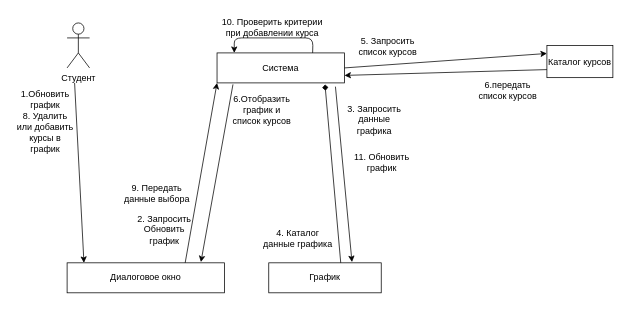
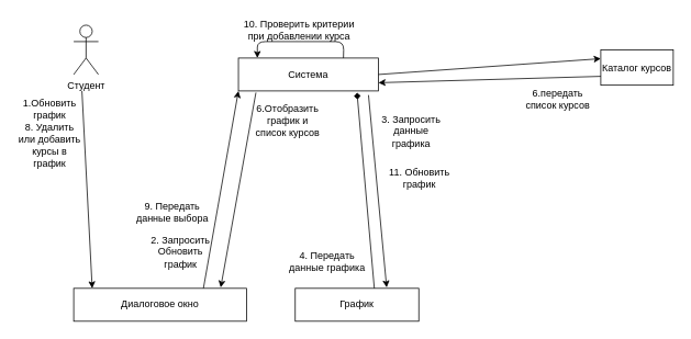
  <mxCell id="0" />
  <mxCell id="1" parent="0" />
  <mxCell id="2" value="Студент" style="shape=umlActor;verticalLabelPosition=bottom;labelBackgroundColor=#ffffff;verticalAlign=top;html=1;outlineConnect=0;" vertex="1" parent="1"><mxGeometry x="89" y="30" width="30" height="60" as="geometry" /></mxCell>
  <mxCell id="3" value="" style="endArrow=classic;html=1;entryX=0.107;entryY=0;entryDx=0;entryDy=0;entryPerimeter=0;" edge="1" parent="1" target="4"><mxGeometry width="50" height="50" relative="1" as="geometry"><mxPoint x="99" y="110" as="sourcePoint" /><mxPoint x="119" y="200" as="targetPoint" /></mxGeometry></mxCell>
  <mxCell id="4" value="Диалоговое окно" style="rounded=0;whiteSpace=wrap;html=1;" vertex="1" parent="1"><mxGeometry x="89" y="350" width="210" height="40" as="geometry" /></mxCell>
  <mxCell id="5" value="1.Обновить график" style="text;html=1;strokeColor=none;fillColor=none;align=center;verticalAlign=middle;whiteSpace=wrap;rounded=0;" vertex="1" parent="1"><mxGeometry x="31" y="119" width="58" height="26" as="geometry" /></mxCell>
  <mxCell id="6" value="&amp;nbsp;" style="text;html=1;align=center;verticalAlign=middle;resizable=0;points=[];autosize=1;" vertex="1" parent="5"><mxGeometry x="28" y="6" width="20" height="20" as="geometry" /></mxCell>
  <mxCell id="7" value="" style="endArrow=classic;html=1;exitX=0.75;exitY=0;exitDx=0;exitDy=0;entryX=0;entryY=1;entryDx=0;entryDy=0;" edge="1" parent="1" source="4" target="8"><mxGeometry width="50" height="50" relative="1" as="geometry"><mxPoint x="129" y="130" as="sourcePoint" /><mxPoint x="209" y="160" as="targetPoint" /></mxGeometry></mxCell>
  <mxCell id="8" value="Система" style="rounded=0;whiteSpace=wrap;html=1;" vertex="1" parent="1"><mxGeometry x="289" y="70" width="170" height="40" as="geometry" /></mxCell>
  <mxCell id="9" value="2. Запросить Обновить график" style="text;html=1;strokeColor=none;fillColor=none;align=center;verticalAlign=middle;whiteSpace=wrap;rounded=0;" vertex="1" parent="1"><mxGeometry x="179" y="290" width="80" height="31" as="geometry" /></mxCell>
  <mxCell id="10" value="&amp;nbsp;" style="text;html=1;align=center;verticalAlign=middle;resizable=0;points=[];autosize=1;" vertex="1" parent="9"><mxGeometry x="46" y="11" width="20" height="20" as="geometry" /></mxCell>
  <mxCell id="11" value="График" style="rounded=0;whiteSpace=wrap;html=1;" vertex="1" parent="1"><mxGeometry x="358" y="350" width="150" height="40" as="geometry" /></mxCell>
  <mxCell id="12" value="Каталог курсов" style="rounded=0;whiteSpace=wrap;html=1;" vertex="1" parent="1"><mxGeometry x="729" y="60" width="88" height="43" as="geometry" /></mxCell>
  <mxCell id="13" value="&amp;nbsp;" style="text;html=1;align=center;verticalAlign=middle;resizable=0;points=[];autosize=1;" vertex="1" parent="12"><mxGeometry x="58" y="20" width="20" height="20" as="geometry" /></mxCell>
  <mxCell id="14" value="&amp;nbsp;" style="text;html=1;align=center;verticalAlign=middle;resizable=0;points=[];autosize=1;" vertex="1" parent="12"><mxGeometry x="53" y="23" width="20" height="20" as="geometry" /></mxCell>
  <mxCell id="15" value="" style="endArrow=classic;html=1;exitX=1;exitY=0.5;exitDx=0;exitDy=0;entryX=0;entryY=0.25;entryDx=0;entryDy=0;" edge="1" parent="1" source="8" target="12"><mxGeometry width="50" height="50" relative="1" as="geometry"><mxPoint x="179" y="200" as="sourcePoint" /><mxPoint x="237" y="100.68" as="targetPoint" /></mxGeometry></mxCell>
  <mxCell id="16" value="" style="endArrow=classic;html=1;exitX=0;exitY=0.75;exitDx=0;exitDy=0;entryX=1;entryY=0.75;entryDx=0;entryDy=0;" edge="1" parent="1" source="12" target="8"><mxGeometry width="50" height="50" relative="1" as="geometry"><mxPoint x="179" y="200" as="sourcePoint" /><mxPoint x="237" y="100.68" as="targetPoint" /></mxGeometry></mxCell>
- <mxCell id="17" value="4. Каталог&lt;br&gt;данные графика" style="text;html=1;strokeColor=none;fillColor=none;align=center;verticalAlign=middle;whiteSpace=wrap;rounded=0;" vertex="1" parent="1"><mxGeometry x="349" y="300" width="96" height="35" as="geometry" /></mxCell>
+ <mxCell id="17" value="4. Передать&lt;br&gt;данные графика" style="text;html=1;strokeColor=none;fillColor=none;align=center;verticalAlign=middle;whiteSpace=wrap;rounded=0;" vertex="1" parent="1"><mxGeometry x="349" y="300" width="96" height="35" as="geometry" /></mxCell>
  <mxCell id="18" value="&amp;nbsp;" style="text;html=1;align=center;verticalAlign=middle;resizable=0;points=[];autosize=1;" vertex="1" parent="17"><mxGeometry x="58" y="15" width="20" height="20" as="geometry" /></mxCell>
- <mxCell id="19" value="5. Запросить&lt;br&gt;список курсов" style="text;html=1;strokeColor=none;fillColor=none;align=center;verticalAlign=middle;whiteSpace=wrap;rounded=0;" vertex="1" parent="1"><mxGeometry x="469" y="51" width="96" height="20" as="geometry" /></mxCell>
  <mxCell id="20" value="" style="endArrow=classic;html=1;exitX=0.125;exitY=1.05;exitDx=0;exitDy=0;exitPerimeter=0;entryX=0.85;entryY=-0.025;entryDx=0;entryDy=0;entryPerimeter=0;" edge="1" parent="1" source="8" target="4"><mxGeometry width="50" height="50" relative="1" as="geometry"><mxPoint x="204" y="280" as="sourcePoint" /><mxPoint x="259" y="280" as="targetPoint" /></mxGeometry></mxCell>
  <mxCell id="21" value="8. Удалить или добавить курсы в график" style="text;html=1;strokeColor=none;fillColor=none;align=center;verticalAlign=middle;whiteSpace=wrap;rounded=0;" vertex="1" parent="1"><mxGeometry x="20" y="160" width="80" height="31" as="geometry" /></mxCell>
  <mxCell id="22" value="&amp;nbsp;" style="text;html=1;align=center;verticalAlign=middle;resizable=0;points=[];autosize=1;" vertex="1" parent="21"><mxGeometry x="46" y="11" width="20" height="20" as="geometry" /></mxCell>
  <mxCell id="23" value="6.Отобразить&lt;br&gt;график и список курсов" style="text;html=1;strokeColor=none;fillColor=none;align=center;verticalAlign=middle;whiteSpace=wrap;rounded=0;" vertex="1" parent="1"><mxGeometry x="309" y="130" width="80" height="31" as="geometry" /></mxCell>
  <mxCell id="24" value="&amp;nbsp;" style="text;html=1;align=center;verticalAlign=middle;resizable=0;points=[];autosize=1;" vertex="1" parent="23"><mxGeometry x="46" y="11" width="20" height="20" as="geometry" /></mxCell>
  <mxCell id="25" value="" style="endArrow=classic;html=1;exitX=0.929;exitY=1.125;exitDx=0;exitDy=0;exitPerimeter=0;" edge="1" parent="1" source="8"><mxGeometry width="50" height="50" relative="1" as="geometry"><mxPoint x="320.25" y="122" as="sourcePoint" /><mxPoint x="469" y="349" as="targetPoint" /></mxGeometry></mxCell>
  <mxCell id="26" value="" style="endArrow=classic;html=1;exitX=0.75;exitY=0;exitDx=0;exitDy=0;entryX=0.135;entryY=0;entryDx=0;entryDy=0;entryPerimeter=0;" edge="1" parent="1" source="8" target="8"><mxGeometry width="50" height="50" relative="1" as="geometry"><mxPoint x="421.06" y="119" as="sourcePoint" /><mxPoint x="289" y="30" as="targetPoint" /><Array as="points"><mxPoint x="417" y="50" /><mxPoint x="312" y="50" /></Array></mxGeometry></mxCell>
  <mxCell id="27" value="10. Проверить критерии при добавлении курса" style="text;html=1;strokeColor=none;fillColor=none;align=center;verticalAlign=middle;whiteSpace=wrap;rounded=0;" vertex="1" parent="1"><mxGeometry x="293" y="20" width="140" height="31" as="geometry" /></mxCell>
  <mxCell id="28" value="&amp;nbsp;" style="text;html=1;align=center;verticalAlign=middle;resizable=0;points=[];autosize=1;" vertex="1" parent="27"><mxGeometry x="80.5" y="11" width="20" height="20" as="geometry" /></mxCell>
  <mxCell id="29" value="&amp;nbsp;" style="text;html=1;align=center;verticalAlign=middle;resizable=0;points=[];autosize=1;" vertex="1" parent="27"><mxGeometry x="-36.167" y="11" width="20" height="20" as="geometry" /></mxCell>
  <mxCell id="30" value="3. Запросить данные графика" style="text;html=1;strokeColor=none;fillColor=none;align=center;verticalAlign=middle;whiteSpace=wrap;rounded=0;" vertex="1" parent="1"><mxGeometry x="459" y="143" width="80" height="31" as="geometry" /></mxCell>
  <mxCell id="31" value="&amp;nbsp;" style="text;html=1;align=center;verticalAlign=middle;resizable=0;points=[];autosize=1;" vertex="1" parent="30"><mxGeometry x="46" y="11" width="20" height="20" as="geometry" /></mxCell>
  <mxCell id="32" value="" style="endArrow=diamond;html=1;exitX=0.64;exitY=0;exitDx=0;exitDy=0;exitPerimeter=0;entryX=0.847;entryY=1.05;entryDx=0;entryDy=0;entryPerimeter=0;" edge="1" parent="1" source="11" target="8"><mxGeometry width="50" height="50" relative="1" as="geometry"><mxPoint x="456.93" y="125" as="sourcePoint" /><mxPoint x="479" y="359" as="targetPoint" /></mxGeometry></mxCell>
  <mxCell id="33" value="6.передать&lt;br&gt;список курсов" style="text;html=1;strokeColor=none;fillColor=none;align=center;verticalAlign=middle;whiteSpace=wrap;rounded=0;" vertex="1" parent="1"><mxGeometry x="629" y="110" width="96" height="20" as="geometry" /></mxCell>
  <mxCell id="34" value="9. Передать&lt;br&gt;данные выбора" style="text;html=1;strokeColor=none;fillColor=none;align=center;verticalAlign=middle;whiteSpace=wrap;rounded=0;" vertex="1" parent="1"><mxGeometry x="160.83" y="240" width="96" height="35" as="geometry" /></mxCell>
  <mxCell id="35" value="&amp;nbsp;" style="text;html=1;align=center;verticalAlign=middle;resizable=0;points=[];autosize=1;" vertex="1" parent="34"><mxGeometry x="58" y="15" width="20" height="20" as="geometry" /></mxCell>
  <mxCell id="36" value="11. Обновить график" style="text;html=1;strokeColor=none;fillColor=none;align=center;verticalAlign=middle;whiteSpace=wrap;rounded=0;" vertex="1" parent="1"><mxGeometry x="469" y="200" width="80" height="31" as="geometry" /></mxCell>
  <mxCell id="37" value="&amp;nbsp;" style="text;html=1;align=center;verticalAlign=middle;resizable=0;points=[];autosize=1;" vertex="1" parent="36"><mxGeometry x="46" y="11" width="20" height="20" as="geometry" /></mxCell>
